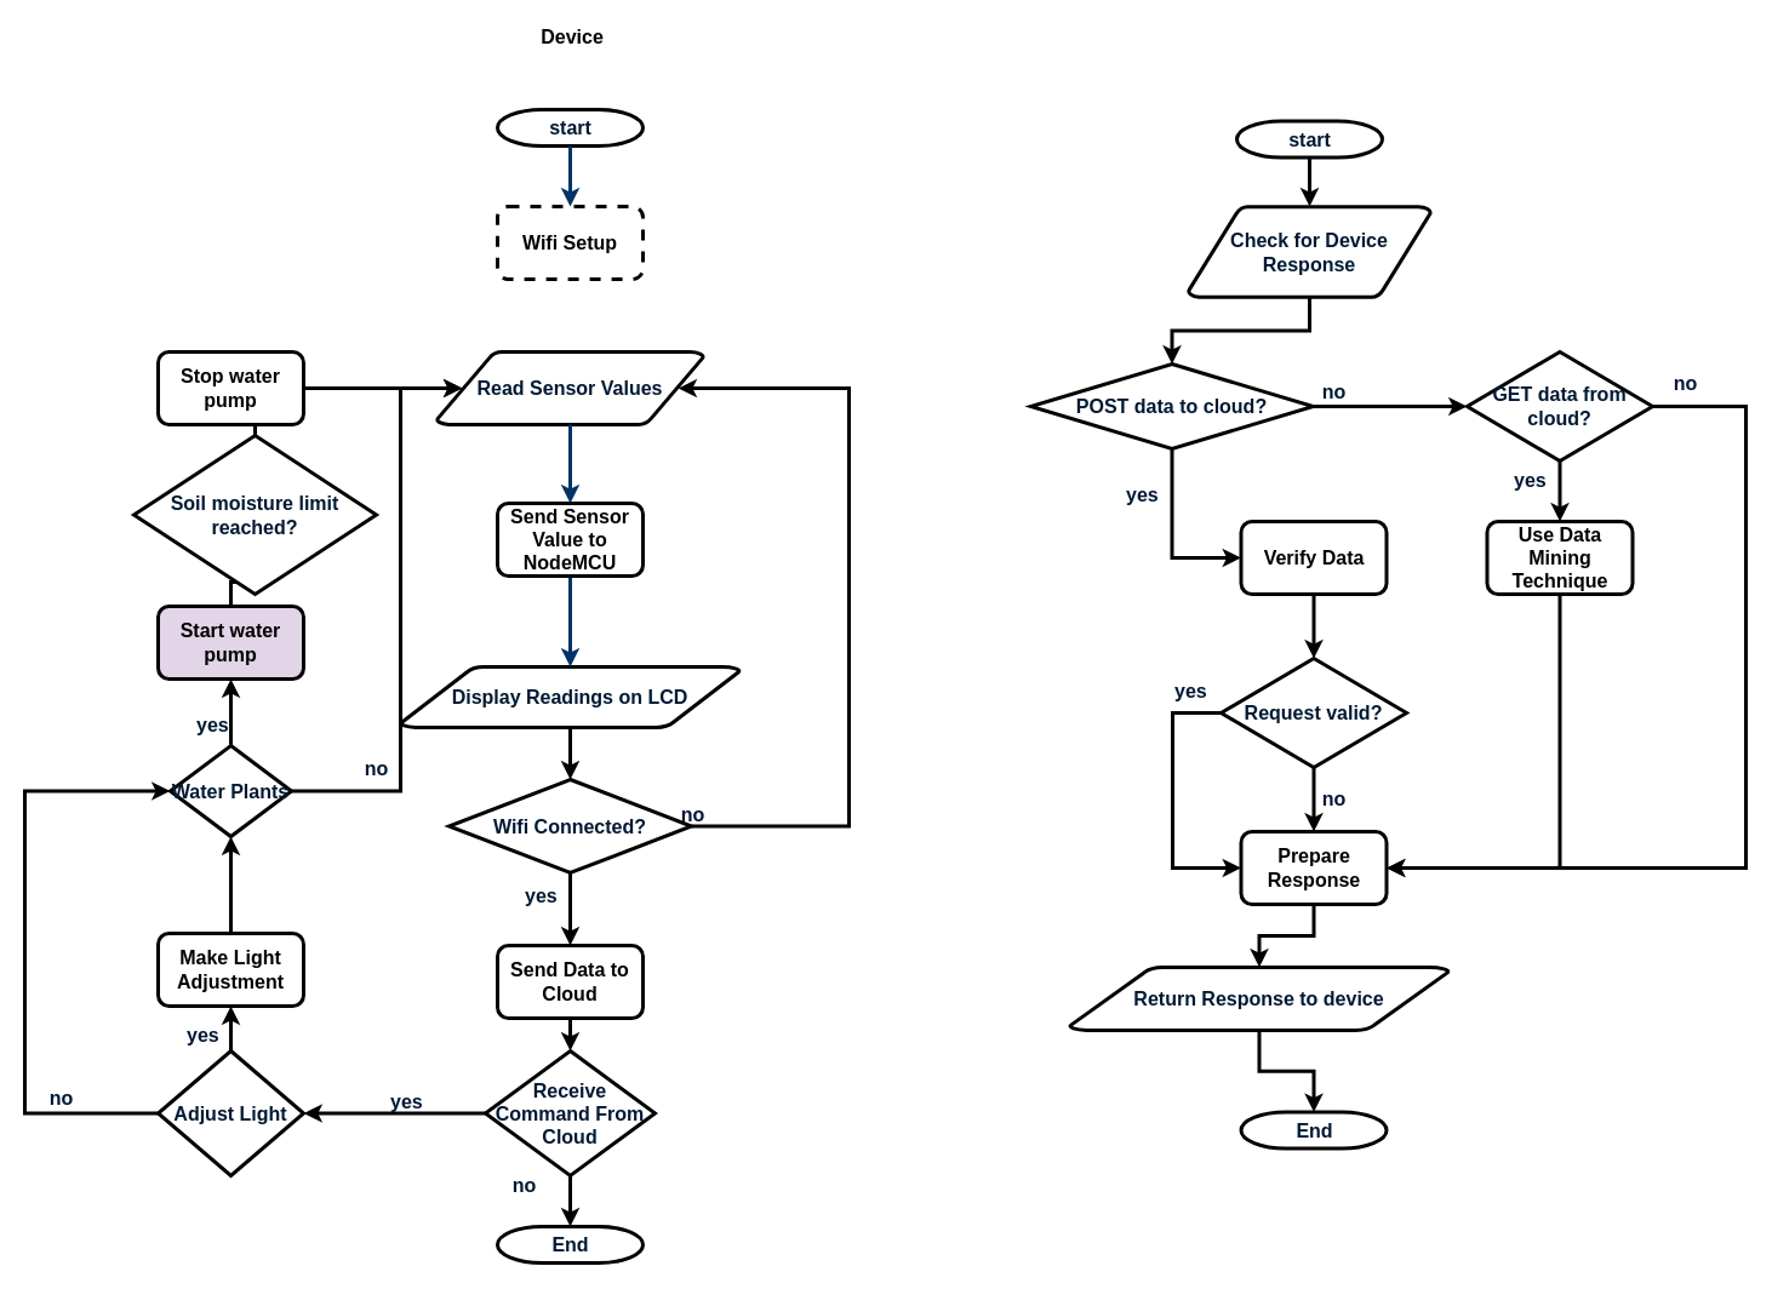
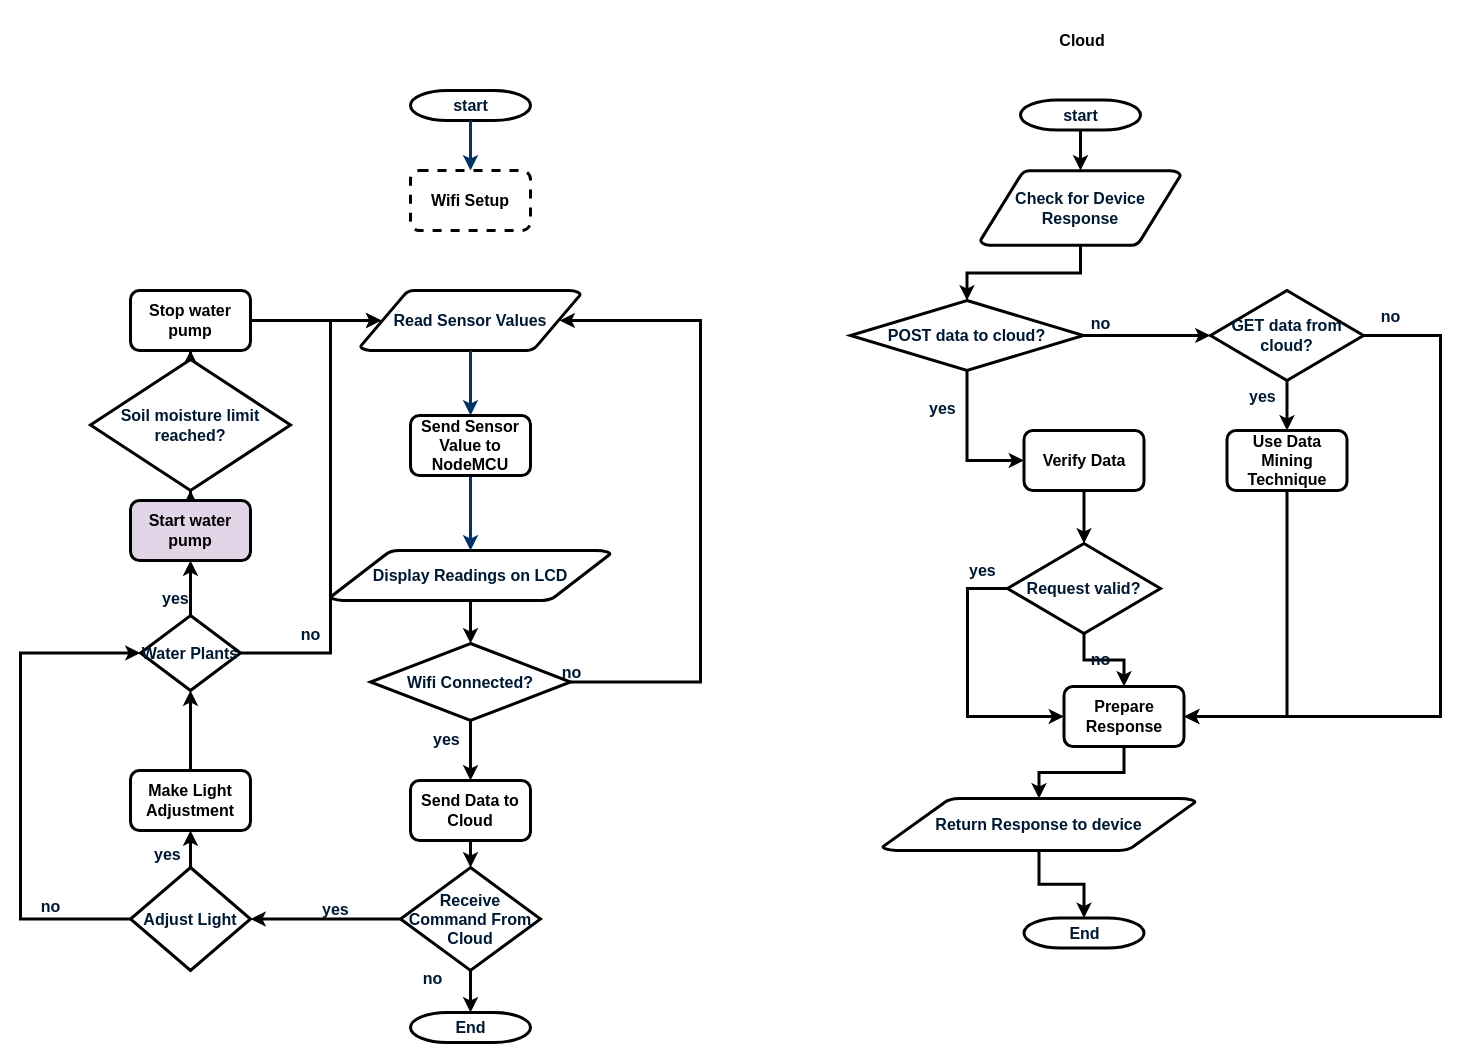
  <mxCell id="0" />
  <mxCell id="1" parent="0" />
  <mxCell id="2" value="start" style="shape=mxgraph.flowchart.terminator;fillColor=#FFFFFF;strokeColor=#000000;strokeWidth=3;gradientColor=none;gradientDirection=north;fontColor=#001933;fontStyle=1;html=1;fontSize=16;" parent="1" vertex="1"><mxGeometry x="410" y="90" width="120" height="30" as="geometry" /></mxCell>
  <mxCell id="3" value="&lt;div style=&quot;font-size: 16px;&quot;&gt;Read Sensor Values&lt;/div&gt;" style="shape=mxgraph.flowchart.data;fillColor=#FFFFFF;strokeColor=#000000;strokeWidth=3;gradientColor=none;gradientDirection=north;fontColor=#001933;fontStyle=1;html=1;fontSize=16;whiteSpace=wrap;" parent="1" vertex="1"><mxGeometry x="360" y="290" width="220" height="60" as="geometry" /></mxCell>
  <mxCell id="4" style="edgeStyle=orthogonalEdgeStyle;rounded=0;orthogonalLoop=1;jettySize=auto;html=1;entryX=0.905;entryY=0.5;entryDx=0;entryDy=0;entryPerimeter=0;strokeWidth=3;fontSize=16;fontStyle=1" edge="1" parent="1" source="6" target="3"><mxGeometry relative="1" as="geometry"><mxPoint x="650" y="320" as="targetPoint" /><Array as="points"><mxPoint x="700" y="682" /><mxPoint x="700" y="320" /></Array></mxGeometry></mxCell>
  <mxCell id="5" style="edgeStyle=orthogonalEdgeStyle;rounded=0;orthogonalLoop=1;jettySize=auto;html=1;strokeWidth=3;fontSize=16;fontStyle=1" edge="1" parent="1" source="6" target="17"><mxGeometry relative="1" as="geometry"><mxPoint x="470" y="770" as="targetPoint" /></mxGeometry></mxCell>
  <mxCell id="6" value="Wifi Connected?" style="shape=mxgraph.flowchart.decision;fillColor=#FFFFFF;strokeColor=#000000;strokeWidth=3;gradientColor=none;gradientDirection=north;fontColor=#001933;fontStyle=1;html=1;fontSize=16;whiteSpace=wrap;" parent="1" vertex="1"><mxGeometry x="370" y="643" width="200" height="77" as="geometry" /></mxCell>
  <mxCell id="7" style="fontColor=#001933;fontStyle=1;strokeColor=#003366;strokeWidth=3;html=1;entryX=0.5;entryY=0;entryDx=0;entryDy=0;fontSize=16;" parent="1" source="2" target="14" edge="1"><mxGeometry relative="1" as="geometry"><mxPoint x="470" y="160" as="targetPoint" /></mxGeometry></mxCell>
  <mxCell id="8" style="entryX=0.5;entryY=0;fontColor=#001933;fontStyle=1;strokeColor=#003366;strokeWidth=3;html=1;entryDx=0;entryDy=0;fontSize=16;" parent="1" source="3" target="15" edge="1"><mxGeometry relative="1" as="geometry"><mxPoint x="470" y="406" as="targetPoint" /></mxGeometry></mxCell>
  <mxCell id="9" value="yes" style="text;fontColor=#001933;fontStyle=1;html=1;strokeColor=none;gradientColor=none;fillColor=none;strokeWidth=3;fontSize=16;" parent="1" vertex="1"><mxGeometry x="431" y="723" width="40" height="26" as="geometry" /></mxCell>
  <mxCell id="10" value="" style="edgeStyle=orthogonalEdgeStyle;rounded=0;orthogonalLoop=1;jettySize=auto;html=1;strokeWidth=3;fontSize=16;fontStyle=1" edge="1" parent="1" source="11" target="6"><mxGeometry relative="1" as="geometry" /></mxCell>
  <mxCell id="11" value="Display Readings on LCD" style="shape=mxgraph.flowchart.data;fillColor=#FFFFFF;strokeColor=#000000;strokeWidth=3;gradientColor=none;gradientDirection=north;fontColor=#001933;fontStyle=1;html=1;fontSize=16;whiteSpace=wrap;" parent="1" vertex="1"><mxGeometry x="330" y="550" width="280" height="50" as="geometry" /></mxCell>
  <mxCell id="12" value="no" style="text;fontColor=#001933;fontStyle=1;html=1;strokeColor=none;gradientColor=none;fillColor=none;strokeWidth=3;align=center;fontSize=16;" parent="1" vertex="1"><mxGeometry x="550.5" y="655.5" width="40" height="26" as="geometry" /></mxCell>
  <mxCell id="13" value="" style="edgeStyle=elbowEdgeStyle;elbow=horizontal;fontColor=#001933;fontStyle=1;strokeColor=#003366;strokeWidth=3;html=1;exitX=0.5;exitY=1;exitDx=0;exitDy=0;fontSize=16;" parent="1" source="15" target="11" edge="1"><mxGeometry width="100" height="100" as="geometry"><mxPoint x="470" y="486" as="sourcePoint" /><mxPoint x="250" as="targetPoint" y="30" /></mxGeometry></mxCell>
  <mxCell id="14" value="Wifi Setup" style="rounded=1;whiteSpace=wrap;html=1;strokeWidth=3;fontSize=16;fontStyle=1;dashed=1;" vertex="1" parent="1"><mxGeometry x="410" y="170" width="120" height="60" as="geometry" /></mxCell>
  <mxCell id="15" value="Send Sensor Value to NodeMCU" style="rounded=1;whiteSpace=wrap;html=1;strokeWidth=3;fontSize=16;fontStyle=1" vertex="1" parent="1"><mxGeometry x="410" y="415" width="120" height="60" as="geometry" /></mxCell>
  <mxCell id="16" value="" style="edgeStyle=orthogonalEdgeStyle;rounded=0;orthogonalLoop=1;jettySize=auto;html=1;strokeWidth=3;fontSize=16;fontStyle=1" edge="1" parent="1" source="17" target="20"><mxGeometry relative="1" as="geometry" /></mxCell>
  <mxCell id="17" value="Send Data to Cloud" style="rounded=1;whiteSpace=wrap;html=1;labelBorderColor=none;labelBackgroundColor=none;spacing=2;strokeWidth=3;fontSize=16;fontStyle=1" vertex="1" parent="1"><mxGeometry x="410" y="780" width="120" height="60" as="geometry" /></mxCell>
  <mxCell id="18" style="edgeStyle=orthogonalEdgeStyle;rounded=0;orthogonalLoop=1;jettySize=auto;html=1;strokeWidth=3;fontSize=16;fontStyle=1" edge="1" parent="1" source="20" target="23"><mxGeometry relative="1" as="geometry" /></mxCell>
  <mxCell id="19" style="edgeStyle=orthogonalEdgeStyle;rounded=0;orthogonalLoop=1;jettySize=auto;html=1;entryX=1;entryY=0.5;entryDx=0;entryDy=0;entryPerimeter=0;fontSize=16;strokeWidth=3;fontStyle=1" edge="1" parent="1" source="20" target="35"><mxGeometry relative="1" as="geometry" /></mxCell>
  <mxCell id="20" value="Receive Command From Cloud" style="shape=mxgraph.flowchart.decision;fillColor=#FFFFFF;strokeColor=#000000;strokeWidth=3;gradientColor=none;gradientDirection=north;fontColor=#001933;fontStyle=1;html=1;whiteSpace=wrap;fontSize=16;" vertex="1" parent="1"><mxGeometry x="400" y="867" width="140" height="103" as="geometry" /></mxCell>
  <mxCell id="21" value="yes" style="text;fontColor=#001933;fontStyle=1;html=1;strokeColor=none;gradientColor=none;fillColor=none;strokeWidth=3;fontSize=16;" vertex="1" parent="1"><mxGeometry x="320" y="893" width="40" height="26" as="geometry" /></mxCell>
  <mxCell id="22" value="no" style="text;fontColor=#001933;fontStyle=1;html=1;strokeColor=none;gradientColor=none;fillColor=none;strokeWidth=3;align=center;fontSize=16;" vertex="1" parent="1"><mxGeometry x="411.5" y="962" width="40" height="26" as="geometry" /></mxCell>
  <mxCell id="23" value="&lt;div style=&quot;font-size: 16px;&quot;&gt;End&lt;/div&gt;" style="shape=mxgraph.flowchart.terminator;fillColor=#FFFFFF;strokeColor=#000000;strokeWidth=3;gradientColor=none;gradientDirection=north;fontColor=#001933;fontStyle=1;html=1;fontSize=16;" vertex="1" parent="1"><mxGeometry x="410" y="1012" width="120" height="30" as="geometry" /></mxCell>
- <mxCell id="24" value="Device" style="text;html=1;strokeColor=none;fillColor=none;align=center;verticalAlign=middle;whiteSpace=wrap;rounded=0;fontStyle=1;fontSize=16;strokeWidth=3;" vertex="1" parent="1"><mxGeometry x="451.5" y="20" width="40" height="20" as="geometry" /></mxCell>
  <mxCell id="25" value="" style="edgeStyle=orthogonalEdgeStyle;rounded=0;orthogonalLoop=1;jettySize=auto;html=1;fontSize=16;strokeWidth=3;fontStyle=1" edge="1" parent="1" source="26" target="52"><mxGeometry relative="1" as="geometry" /></mxCell>
  <mxCell id="26" value="start" style="shape=mxgraph.flowchart.terminator;fillColor=#FFFFFF;strokeColor=#000000;strokeWidth=3;gradientColor=none;gradientDirection=north;fontColor=#001933;fontStyle=1;html=1;fontSize=16;" vertex="1" parent="1"><mxGeometry x="1020" y="99.5" width="120" height="30" as="geometry" /></mxCell>
  <mxCell id="27" value="yes" style="text;fontColor=#001933;fontStyle=1;html=1;strokeColor=none;gradientColor=none;fillColor=none;strokeWidth=3;fontSize=16;" vertex="1" parent="1"><mxGeometry x="926.5" y="392" width="40" height="26" as="geometry" /></mxCell>
  <mxCell id="28" value="no" style="text;fontColor=#001933;fontStyle=1;html=1;strokeColor=none;gradientColor=none;fillColor=none;strokeWidth=3;align=center;fontSize=16;" vertex="1" parent="1"><mxGeometry x="1080" y="307" width="40" height="26" as="geometry" /></mxCell>
  <mxCell id="29" value="" style="edgeStyle=orthogonalEdgeStyle;rounded=0;orthogonalLoop=1;jettySize=auto;html=1;fontSize=16;strokeWidth=3;fontStyle=1" edge="1" parent="1" source="30" target="58"><mxGeometry relative="1" as="geometry" /></mxCell>
  <mxCell id="30" value="Verify Data" style="rounded=1;whiteSpace=wrap;html=1;strokeWidth=3;fontSize=16;fontStyle=1" vertex="1" parent="1"><mxGeometry x="1023.5" y="430" width="120" height="60" as="geometry" /></mxCell>
  <mxCell id="31" value="&lt;div style=&quot;font-size: 16px;&quot;&gt;End&lt;/div&gt;" style="shape=mxgraph.flowchart.terminator;fillColor=#FFFFFF;strokeColor=#000000;strokeWidth=3;gradientColor=none;gradientDirection=north;fontColor=#001933;fontStyle=1;html=1;fontSize=16;" vertex="1" parent="1"><mxGeometry x="1023.5" y="917.5" width="120" height="30" as="geometry" /></mxCell>
+ <mxCell id="32" value="Cloud" style="text;html=1;strokeColor=none;fillColor=none;align=center;verticalAlign=middle;whiteSpace=wrap;rounded=0;fontStyle=1;fontSize=16;strokeWidth=3;" vertex="1" parent="1"><mxGeometry x="1061.5" y="29.5" width="40" height="20" as="geometry" /></mxCell>
  <mxCell id="33" style="edgeStyle=orthogonalEdgeStyle;rounded=0;orthogonalLoop=1;jettySize=auto;html=1;entryX=0.5;entryY=1;entryDx=0;entryDy=0;fontSize=16;strokeWidth=3;fontStyle=1" edge="1" parent="1" source="35" target="42"><mxGeometry relative="1" as="geometry" /></mxCell>
  <mxCell id="34" style="edgeStyle=orthogonalEdgeStyle;rounded=0;orthogonalLoop=1;jettySize=auto;html=1;entryX=0;entryY=0.5;entryDx=0;entryDy=0;entryPerimeter=0;strokeWidth=3;fontSize=16;" edge="1" parent="1" source="35" target="38"><mxGeometry relative="1" as="geometry"><Array as="points"><mxPoint x="20" y="919" /><mxPoint x="20" y="653" /></Array></mxGeometry></mxCell>
  <mxCell id="35" value="Adjust Light" style="shape=mxgraph.flowchart.decision;fillColor=#FFFFFF;strokeColor=#000000;strokeWidth=3;gradientColor=none;gradientDirection=north;fontColor=#001933;fontStyle=1;html=1;fontSize=16;whiteSpace=wrap;" vertex="1" parent="1"><mxGeometry x="130" y="867" width="120" height="103" as="geometry" /></mxCell>
  <mxCell id="36" style="edgeStyle=orthogonalEdgeStyle;rounded=0;orthogonalLoop=1;jettySize=auto;html=1;entryX=0.5;entryY=1;entryDx=0;entryDy=0;fontSize=16;strokeWidth=3;fontStyle=1" edge="1" parent="1" source="38" target="40"><mxGeometry relative="1" as="geometry" /></mxCell>
  <mxCell id="37" style="edgeStyle=orthogonalEdgeStyle;rounded=0;orthogonalLoop=1;jettySize=auto;html=1;entryX=0.095;entryY=0.5;entryDx=0;entryDy=0;entryPerimeter=0;fontSize=16;strokeWidth=3;fontStyle=1" edge="1" parent="1" source="38" target="3"><mxGeometry relative="1" as="geometry"><Array as="points"><mxPoint x="330" y="652" /><mxPoint x="330" y="320" /></Array></mxGeometry></mxCell>
  <mxCell id="38" value="Water Plants" style="shape=mxgraph.flowchart.decision;fillColor=#FFFFFF;strokeColor=#000000;strokeWidth=3;gradientColor=none;gradientDirection=north;fontColor=#001933;fontStyle=1;html=1;fontSize=16;whiteSpace=wrap;" vertex="1" parent="1"><mxGeometry x="140" y="615" width="100" height="75" as="geometry" /></mxCell>
  <mxCell id="39" value="" style="edgeStyle=orthogonalEdgeStyle;rounded=0;orthogonalLoop=1;jettySize=auto;html=1;fontSize=16;strokeWidth=3;fontStyle=1" edge="1" parent="1" source="40" target="44"><mxGeometry relative="1" as="geometry" /></mxCell>
  <mxCell id="40" value="Start water pump" style="rounded=1;whiteSpace=wrap;html=1;labelBorderColor=none;labelBackgroundColor=none;spacing=2;strokeWidth=3;fontSize=16;fontStyle=1;fillColor=#e1d5e7;" vertex="1" parent="1"><mxGeometry x="130" y="500" width="120" height="60" as="geometry" /></mxCell>
  <mxCell id="41" style="edgeStyle=orthogonalEdgeStyle;rounded=0;orthogonalLoop=1;jettySize=auto;html=1;entryX=0.5;entryY=1;entryDx=0;entryDy=0;entryPerimeter=0;fontSize=16;strokeWidth=3;fontStyle=1" edge="1" parent="1" source="42" target="38"><mxGeometry relative="1" as="geometry" /></mxCell>
  <mxCell id="42" value="Make Light Adjustment" style="rounded=1;whiteSpace=wrap;html=1;labelBorderColor=none;labelBackgroundColor=none;spacing=2;strokeWidth=3;fontSize=16;fontStyle=1" vertex="1" parent="1"><mxGeometry x="130" y="770" width="120" height="60" as="geometry" /></mxCell>
  <mxCell id="43" value="" style="edgeStyle=orthogonalEdgeStyle;rounded=0;orthogonalLoop=1;jettySize=auto;html=1;fontSize=16;strokeWidth=3;fontStyle=1" edge="1" parent="1" source="44" target="46"><mxGeometry relative="1" as="geometry" /></mxCell>
- <mxCell id="44" value="Soil moisture limit reached?" style="shape=mxgraph.flowchart.decision;fillColor=#FFFFFF;strokeColor=#000000;strokeWidth=3;gradientColor=none;gradientDirection=north;fontColor=#001933;fontStyle=1;html=1;whiteSpace=wrap;fontSize=16;direction=south;" vertex="1" parent="1"><mxGeometry x="110" y="359" width="200" height="131" as="geometry" /></mxCell>
+ <mxCell id="44" value="Soil moisture limit reached?" style="shape=mxgraph.flowchart.decision;fillColor=#FFFFFF;strokeColor=#000000;strokeWidth=3;gradientColor=none;gradientDirection=north;fontColor=#001933;fontStyle=1;html=1;whiteSpace=wrap;fontSize=16;direction=south;" vertex="1" parent="1"><mxGeometry x="90" y="359" width="200" height="131" as="geometry" /></mxCell>
  <mxCell id="45" style="edgeStyle=orthogonalEdgeStyle;rounded=0;orthogonalLoop=1;jettySize=auto;html=1;entryX=0.095;entryY=0.5;entryDx=0;entryDy=0;entryPerimeter=0;fontSize=16;strokeWidth=3;fontStyle=1" edge="1" parent="1" source="46" target="3"><mxGeometry relative="1" as="geometry" /></mxCell>
  <mxCell id="46" value="Stop water pump" style="rounded=1;whiteSpace=wrap;html=1;labelBorderColor=none;labelBackgroundColor=none;spacing=2;strokeWidth=3;fontSize=16;fontStyle=1" vertex="1" parent="1"><mxGeometry x="130" y="290" width="120" height="60" as="geometry" /></mxCell>
  <mxCell id="47" value="yes" style="text;fontColor=#001933;fontStyle=1;html=1;strokeColor=none;gradientColor=none;fillColor=none;strokeWidth=3;fontSize=16;" vertex="1" parent="1"><mxGeometry x="152" y="837.5" width="40" height="26" as="geometry" /></mxCell>
  <mxCell id="48" value="no" style="text;fontColor=#001933;fontStyle=1;html=1;strokeColor=none;gradientColor=none;fillColor=none;strokeWidth=3;align=center;fontSize=16;" vertex="1" parent="1"><mxGeometry x="30" y="890" width="40" height="26" as="geometry" /></mxCell>
  <mxCell id="49" value="yes" style="text;fontColor=#001933;fontStyle=1;html=1;strokeColor=none;gradientColor=none;fillColor=none;strokeWidth=3;fontSize=16;" vertex="1" parent="1"><mxGeometry x="160" y="582" width="40" height="26" as="geometry" /></mxCell>
  <mxCell id="50" value="no" style="text;fontColor=#001933;fontStyle=1;html=1;strokeColor=none;gradientColor=none;fillColor=none;strokeWidth=3;align=center;fontSize=16;" vertex="1" parent="1"><mxGeometry x="290" y="618" width="40" height="26" as="geometry" /></mxCell>
  <mxCell id="51" style="edgeStyle=orthogonalEdgeStyle;rounded=0;orthogonalLoop=1;jettySize=auto;html=1;entryX=0.5;entryY=0;entryDx=0;entryDy=0;entryPerimeter=0;fontSize=16;strokeWidth=3;fontStyle=1" edge="1" parent="1" source="52" target="55"><mxGeometry relative="1" as="geometry" /></mxCell>
  <mxCell id="52" value="Check for Device Response" style="shape=mxgraph.flowchart.data;fillColor=#FFFFFF;strokeColor=#000000;strokeWidth=3;gradientColor=none;gradientDirection=north;fontColor=#001933;fontStyle=1;html=1;whiteSpace=wrap;fontSize=16;" vertex="1" parent="1"><mxGeometry x="980" y="170" width="200" height="75" as="geometry" /></mxCell>
  <mxCell id="53" style="edgeStyle=orthogonalEdgeStyle;rounded=0;orthogonalLoop=1;jettySize=auto;html=1;entryX=0;entryY=0.5;entryDx=0;entryDy=0;entryPerimeter=0;fontSize=16;strokeWidth=3;fontStyle=1" edge="1" parent="1" source="55" target="61"><mxGeometry relative="1" as="geometry" /></mxCell>
  <mxCell id="54" style="edgeStyle=orthogonalEdgeStyle;rounded=0;orthogonalLoop=1;jettySize=auto;html=1;fontSize=16;entryX=0;entryY=0.5;entryDx=0;entryDy=0;strokeWidth=3;fontStyle=1" edge="1" parent="1" source="55" target="30"><mxGeometry relative="1" as="geometry"><mxPoint x="830" y="490" as="targetPoint" /></mxGeometry></mxCell>
  <mxCell id="55" value="POST data to cloud?" style="shape=mxgraph.flowchart.decision;fillColor=#FFFFFF;strokeColor=#000000;strokeWidth=3;gradientColor=none;gradientDirection=north;fontColor=#001933;fontStyle=1;html=1;whiteSpace=wrap;fontSize=16;" vertex="1" parent="1"><mxGeometry x="850" y="300" width="233" height="70" as="geometry" /></mxCell>
  <mxCell id="56" style="edgeStyle=orthogonalEdgeStyle;rounded=0;orthogonalLoop=1;jettySize=auto;html=1;entryX=0;entryY=0.5;entryDx=0;entryDy=0;fontSize=16;strokeWidth=3;fontStyle=1" edge="1" parent="1" source="58" target="63"><mxGeometry relative="1" as="geometry"><Array as="points"><mxPoint x="967" y="588" /><mxPoint x="967" y="716" /></Array></mxGeometry></mxCell>
  <mxCell id="57" style="edgeStyle=orthogonalEdgeStyle;rounded=0;orthogonalLoop=1;jettySize=auto;html=1;fontSize=16;strokeWidth=3;fontStyle=1" edge="1" parent="1" source="58" target="63"><mxGeometry relative="1" as="geometry" /></mxCell>
  <mxCell id="58" value="Request valid?" style="shape=mxgraph.flowchart.decision;fillColor=#FFFFFF;strokeColor=#000000;strokeWidth=3;gradientColor=none;gradientDirection=north;fontColor=#001933;fontStyle=1;html=1;whiteSpace=wrap;fontSize=16;" vertex="1" parent="1"><mxGeometry x="1007" y="543" width="153" height="90" as="geometry" /></mxCell>
  <mxCell id="59" style="edgeStyle=orthogonalEdgeStyle;rounded=0;orthogonalLoop=1;jettySize=auto;html=1;entryX=1;entryY=0.5;entryDx=0;entryDy=0;fontSize=16;strokeWidth=3;fontStyle=1" edge="1" parent="1" source="61" target="63"><mxGeometry relative="1" as="geometry"><Array as="points"><mxPoint x="1440" y="335" /><mxPoint x="1440" y="716" /></Array></mxGeometry></mxCell>
  <mxCell id="60" style="edgeStyle=orthogonalEdgeStyle;rounded=0;orthogonalLoop=1;jettySize=auto;html=1;entryX=0.5;entryY=0;entryDx=0;entryDy=0;strokeWidth=3;fontSize=16;" edge="1" parent="1" source="61" target="71"><mxGeometry relative="1" as="geometry" /></mxCell>
  <mxCell id="61" value="GET data from cloud?" style="shape=mxgraph.flowchart.decision;fillColor=#FFFFFF;strokeColor=#000000;strokeWidth=3;gradientColor=none;gradientDirection=north;fontColor=#001933;fontStyle=1;html=1;whiteSpace=wrap;fontSize=16;" vertex="1" parent="1"><mxGeometry x="1210" y="290" width="153" height="90" as="geometry" /></mxCell>
  <mxCell id="62" value="" style="edgeStyle=orthogonalEdgeStyle;rounded=0;orthogonalLoop=1;jettySize=auto;html=1;strokeWidth=3;fontSize=16;" edge="1" parent="1" source="63" target="65"><mxGeometry relative="1" as="geometry" /></mxCell>
- <mxCell id="63" value="Prepare Response" style="rounded=1;whiteSpace=wrap;html=1;strokeWidth=3;fontSize=16;fontStyle=1" vertex="1" parent="1"><mxGeometry x="1023.5" y="686" width="120" height="60" as="geometry" /></mxCell>
+ <mxCell id="63" value="Prepare Response" style="rounded=1;whiteSpace=wrap;html=1;strokeWidth=3;fontSize=16;fontStyle=1" vertex="1" parent="1"><mxGeometry x="1063.5" y="686" width="120" height="60" as="geometry" /></mxCell>
  <mxCell id="64" value="" style="edgeStyle=orthogonalEdgeStyle;rounded=0;orthogonalLoop=1;jettySize=auto;html=1;strokeWidth=3;fontSize=16;" edge="1" parent="1" source="65" target="31"><mxGeometry relative="1" as="geometry" /></mxCell>
  <mxCell id="65" value="Return Response to device" style="shape=mxgraph.flowchart.data;fillColor=#FFFFFF;strokeColor=#000000;strokeWidth=3;gradientColor=none;gradientDirection=north;fontColor=#001933;fontStyle=1;html=1;whiteSpace=wrap;fontSize=16;" vertex="1" parent="1"><mxGeometry x="882" y="798" width="313" height="52" as="geometry" /></mxCell>
  <mxCell id="66" value="yes" style="text;fontColor=#001933;fontStyle=1;html=1;strokeColor=none;gradientColor=none;fillColor=none;strokeWidth=3;fontSize=16;" vertex="1" parent="1"><mxGeometry x="967" y="554" width="40" height="26" as="geometry" /></mxCell>
  <mxCell id="67" value="yes" style="text;fontColor=#001933;fontStyle=1;html=1;strokeColor=none;gradientColor=none;fillColor=none;strokeWidth=3;fontSize=16;" vertex="1" parent="1"><mxGeometry x="1246.5" y="380" width="40" height="26" as="geometry" /></mxCell>
  <mxCell id="68" value="no" style="text;fontColor=#001933;fontStyle=1;html=1;strokeColor=none;gradientColor=none;fillColor=none;strokeWidth=3;align=center;fontSize=16;" vertex="1" parent="1"><mxGeometry x="1370" y="300" width="40" height="26" as="geometry" /></mxCell>
  <mxCell id="69" value="no" style="text;fontColor=#001933;fontStyle=1;html=1;strokeColor=none;gradientColor=none;fillColor=none;strokeWidth=3;align=center;fontSize=16;" vertex="1" parent="1"><mxGeometry x="1080" y="642.5" width="40" height="26" as="geometry" /></mxCell>
  <mxCell id="70" style="edgeStyle=orthogonalEdgeStyle;rounded=0;orthogonalLoop=1;jettySize=auto;html=1;entryX=1;entryY=0.5;entryDx=0;entryDy=0;strokeWidth=3;fontSize=16;" edge="1" parent="1" source="71" target="63"><mxGeometry relative="1" as="geometry"><Array as="points"><mxPoint x="1287" y="716" /></Array></mxGeometry></mxCell>
  <mxCell id="71" value="Use Data Mining Technique" style="rounded=1;whiteSpace=wrap;html=1;strokeWidth=3;fontSize=16;fontStyle=1" vertex="1" parent="1"><mxGeometry x="1226.5" y="430" width="120" height="60" as="geometry" /></mxCell>
